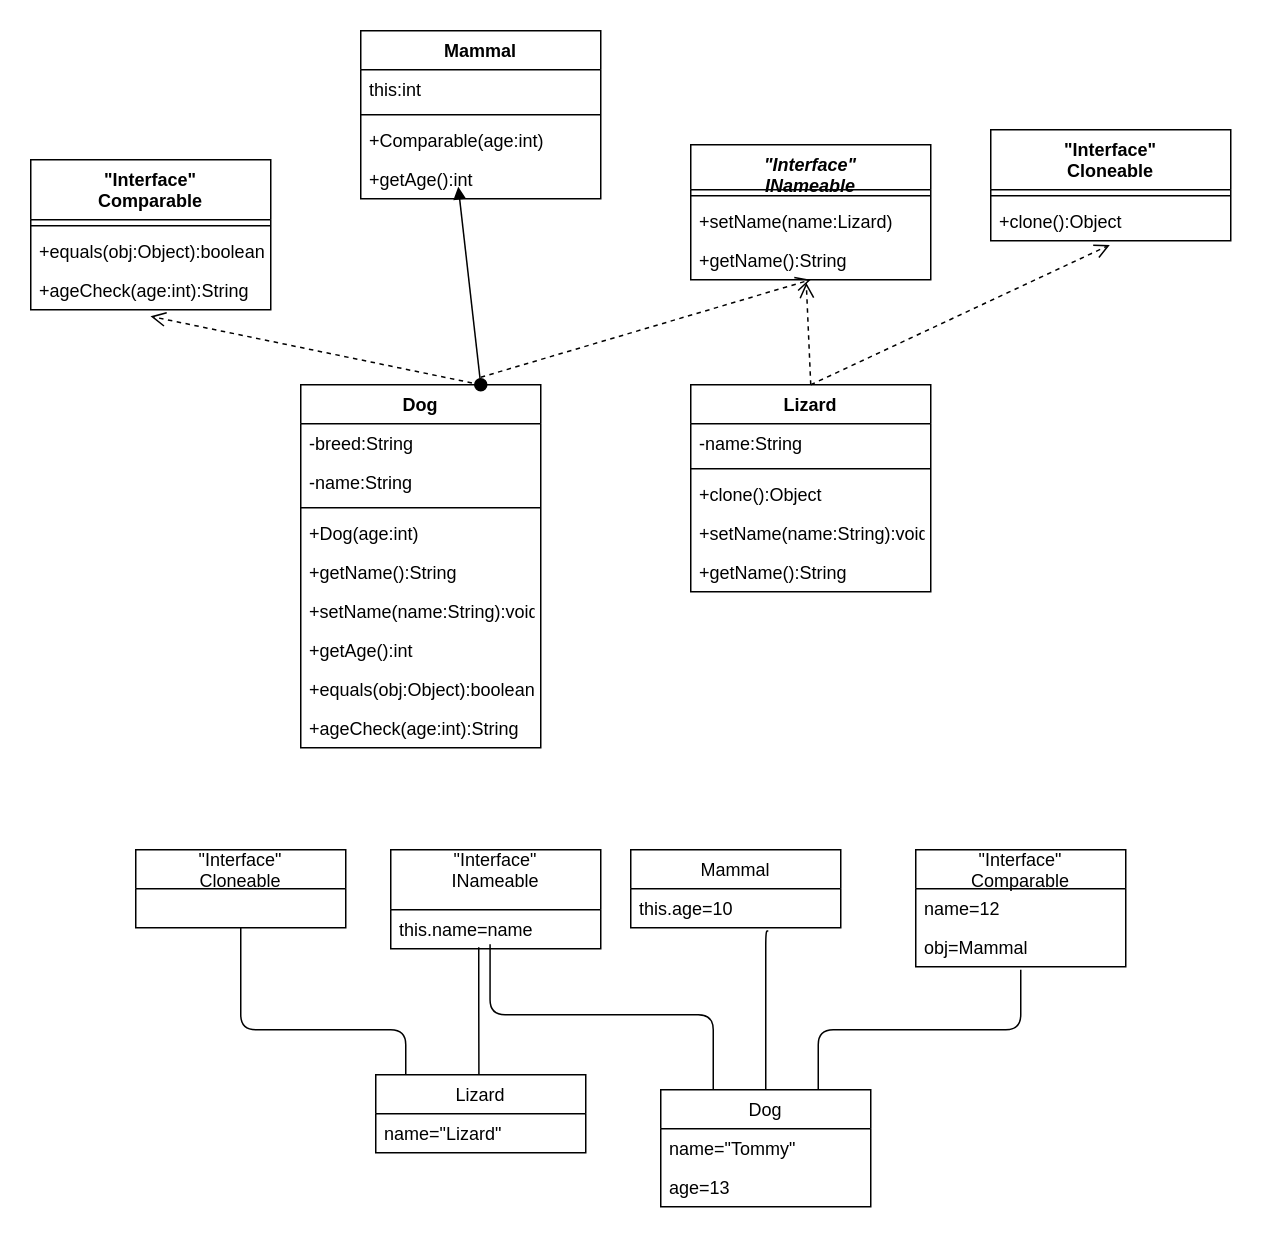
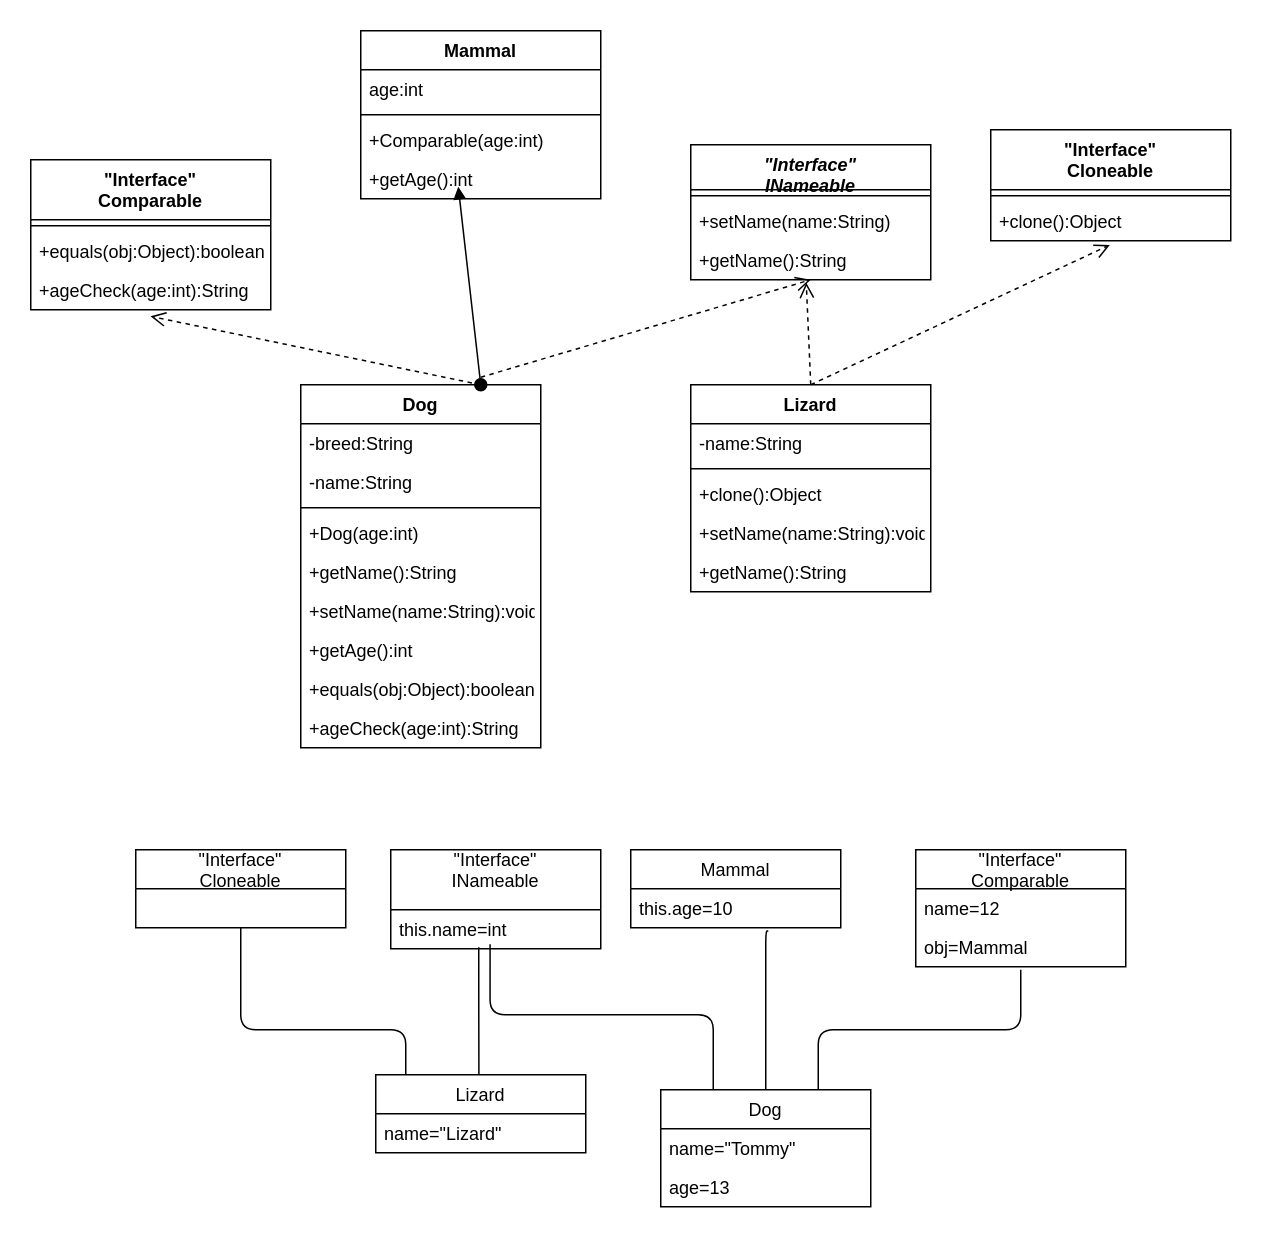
  <mxCell id="0" />
  <mxCell id="1" parent="0" />
  <mxCell id="2" value="&quot;Interface&quot;&#10;INameable&#10;" style="swimlane;fontStyle=3;align=center;verticalAlign=top;childLayout=stackLayout;horizontal=1;startSize=30;horizontalStack=0;resizeParent=1;resizeParentMax=0;resizeLast=0;collapsible=1;marginBottom=0;" parent="1" vertex="1"><mxGeometry x="460" y="96" width="160" height="90" as="geometry" /></mxCell>
  <mxCell id="3" value="" style="line;strokeWidth=1;fillColor=none;align=left;verticalAlign=middle;spacingTop=-1;spacingLeft=3;spacingRight=3;rotatable=0;labelPosition=right;points=[];portConstraint=eastwest;" parent="2" vertex="1"><mxGeometry y="30" width="160" height="8" as="geometry" /></mxCell>
- <mxCell id="4" value="+setName(name:Lizard)" style="text;strokeColor=none;fillColor=none;align=left;verticalAlign=top;spacingLeft=4;spacingRight=4;overflow=hidden;rotatable=0;points=[[0,0.5],[1,0.5]];portConstraint=eastwest;" parent="2" vertex="1"><mxGeometry y="38" width="160" height="26" as="geometry" /></mxCell>
+ <mxCell id="4" value="+setName(name:String)" style="text;strokeColor=none;fillColor=none;align=left;verticalAlign=top;spacingLeft=4;spacingRight=4;overflow=hidden;rotatable=0;points=[[0,0.5],[1,0.5]];portConstraint=eastwest;" parent="2" vertex="1"><mxGeometry y="38" width="160" height="26" as="geometry" /></mxCell>
  <mxCell id="5" value="+getName():String" style="text;strokeColor=none;fillColor=none;align=left;verticalAlign=top;spacingLeft=4;spacingRight=4;overflow=hidden;rotatable=0;points=[[0,0.5],[1,0.5]];portConstraint=eastwest;" parent="2" vertex="1"><mxGeometry y="64" width="160" height="26" as="geometry" /></mxCell>
  <mxCell id="6" value="Dog" style="swimlane;fontStyle=1;align=center;verticalAlign=top;childLayout=stackLayout;horizontal=1;startSize=26;horizontalStack=0;resizeParent=1;resizeParentMax=0;resizeLast=0;collapsible=1;marginBottom=0;" parent="1" vertex="1"><mxGeometry x="200" y="256" width="160" height="242" as="geometry" /></mxCell>
  <mxCell id="7" value="-breed:String" style="text;strokeColor=none;fillColor=none;align=left;verticalAlign=top;spacingLeft=4;spacingRight=4;overflow=hidden;rotatable=0;points=[[0,0.5],[1,0.5]];portConstraint=eastwest;" vertex="1" parent="6"><mxGeometry y="26" width="160" height="26" as="geometry" /></mxCell>
  <mxCell id="8" value="-name:String" style="text;strokeColor=none;fillColor=none;align=left;verticalAlign=top;spacingLeft=4;spacingRight=4;overflow=hidden;rotatable=0;points=[[0,0.5],[1,0.5]];portConstraint=eastwest;" parent="6" vertex="1"><mxGeometry y="52" width="160" height="26" as="geometry" /></mxCell>
  <mxCell id="9" value="" style="line;strokeWidth=1;fillColor=none;align=left;verticalAlign=middle;spacingTop=-1;spacingLeft=3;spacingRight=3;rotatable=0;labelPosition=right;points=[];portConstraint=eastwest;" parent="6" vertex="1"><mxGeometry y="78" width="160" height="8" as="geometry" /></mxCell>
  <mxCell id="10" value="+Dog(age:int)" style="text;strokeColor=none;fillColor=none;align=left;verticalAlign=top;spacingLeft=4;spacingRight=4;overflow=hidden;rotatable=0;points=[[0,0.5],[1,0.5]];portConstraint=eastwest;" vertex="1" parent="6"><mxGeometry y="86" width="160" height="26" as="geometry" /></mxCell>
  <mxCell id="11" value="+getName():String" style="text;strokeColor=none;fillColor=none;align=left;verticalAlign=top;spacingLeft=4;spacingRight=4;overflow=hidden;rotatable=0;points=[[0,0.5],[1,0.5]];portConstraint=eastwest;" vertex="1" parent="6"><mxGeometry y="112" width="160" height="26" as="geometry" /></mxCell>
  <mxCell id="12" value="+setName(name:String):void" style="text;strokeColor=none;fillColor=none;align=left;verticalAlign=top;spacingLeft=4;spacingRight=4;overflow=hidden;rotatable=0;points=[[0,0.5],[1,0.5]];portConstraint=eastwest;" vertex="1" parent="6"><mxGeometry y="138" width="160" height="26" as="geometry" /></mxCell>
  <mxCell id="13" value="+getAge():int" style="text;strokeColor=none;fillColor=none;align=left;verticalAlign=top;spacingLeft=4;spacingRight=4;overflow=hidden;rotatable=0;points=[[0,0.5],[1,0.5]];portConstraint=eastwest;" vertex="1" parent="6"><mxGeometry y="164" width="160" height="26" as="geometry" /></mxCell>
  <mxCell id="14" value="+equals(obj:Object):boolean" style="text;strokeColor=none;fillColor=none;align=left;verticalAlign=top;spacingLeft=4;spacingRight=4;overflow=hidden;rotatable=0;points=[[0,0.5],[1,0.5]];portConstraint=eastwest;" vertex="1" parent="6"><mxGeometry y="190" width="160" height="26" as="geometry" /></mxCell>
  <mxCell id="15" value="+ageCheck(age:int):String" style="text;strokeColor=none;fillColor=none;align=left;verticalAlign=top;spacingLeft=4;spacingRight=4;overflow=hidden;rotatable=0;points=[[0,0.5],[1,0.5]];portConstraint=eastwest;" parent="6" vertex="1"><mxGeometry y="216" width="160" height="26" as="geometry" /></mxCell>
  <mxCell id="16" value="Lizard" style="swimlane;fontStyle=1;align=center;verticalAlign=top;childLayout=stackLayout;horizontal=1;startSize=26;horizontalStack=0;resizeParent=1;resizeParentMax=0;resizeLast=0;collapsible=1;marginBottom=0;" parent="1" vertex="1"><mxGeometry x="460" y="256" width="160" height="138" as="geometry" /></mxCell>
  <mxCell id="17" value="-name:String" style="text;strokeColor=none;fillColor=none;align=left;verticalAlign=top;spacingLeft=4;spacingRight=4;overflow=hidden;rotatable=0;points=[[0,0.5],[1,0.5]];portConstraint=eastwest;" parent="16" vertex="1"><mxGeometry y="26" width="160" height="26" as="geometry" /></mxCell>
  <mxCell id="18" value="" style="line;strokeWidth=1;fillColor=none;align=left;verticalAlign=middle;spacingTop=-1;spacingLeft=3;spacingRight=3;rotatable=0;labelPosition=right;points=[];portConstraint=eastwest;" parent="16" vertex="1"><mxGeometry y="52" width="160" height="8" as="geometry" /></mxCell>
  <mxCell id="19" value="+clone():Object" style="text;strokeColor=none;fillColor=none;align=left;verticalAlign=top;spacingLeft=4;spacingRight=4;overflow=hidden;rotatable=0;points=[[0,0.5],[1,0.5]];portConstraint=eastwest;" parent="16" vertex="1"><mxGeometry y="60" width="160" height="26" as="geometry" /></mxCell>
  <mxCell id="20" value="+setName(name:String):void" style="text;strokeColor=none;fillColor=none;align=left;verticalAlign=top;spacingLeft=4;spacingRight=4;overflow=hidden;rotatable=0;points=[[0,0.5],[1,0.5]];portConstraint=eastwest;" vertex="1" parent="16"><mxGeometry y="86" width="160" height="26" as="geometry" /></mxCell>
  <mxCell id="21" value="+getName():String" style="text;strokeColor=none;fillColor=none;align=left;verticalAlign=top;spacingLeft=4;spacingRight=4;overflow=hidden;rotatable=0;points=[[0,0.5],[1,0.5]];portConstraint=eastwest;" vertex="1" parent="16"><mxGeometry y="112" width="160" height="26" as="geometry" /></mxCell>
  <mxCell id="22" value="&quot;Interface&quot;&#10;Comparable" style="swimlane;fontStyle=1;align=center;verticalAlign=top;childLayout=stackLayout;horizontal=1;startSize=40;horizontalStack=0;resizeParent=1;resizeParentMax=0;resizeLast=0;collapsible=1;marginBottom=0;" parent="1" vertex="1"><mxGeometry x="20" y="106" width="160" height="100" as="geometry" /></mxCell>
  <mxCell id="23" value="" style="line;strokeWidth=1;fillColor=none;align=left;verticalAlign=middle;spacingTop=-1;spacingLeft=3;spacingRight=3;rotatable=0;labelPosition=right;points=[];portConstraint=eastwest;" parent="22" vertex="1"><mxGeometry y="40" width="160" height="8" as="geometry" /></mxCell>
  <mxCell id="24" value="+equals(obj:Object):boolean" style="text;strokeColor=none;fillColor=none;align=left;verticalAlign=top;spacingLeft=4;spacingRight=4;overflow=hidden;rotatable=0;points=[[0,0.5],[1,0.5]];portConstraint=eastwest;" vertex="1" parent="22"><mxGeometry y="48" width="160" height="26" as="geometry" /></mxCell>
  <mxCell id="25" value="+ageCheck(age:int):String" style="text;strokeColor=none;fillColor=none;align=left;verticalAlign=top;spacingLeft=4;spacingRight=4;overflow=hidden;rotatable=0;points=[[0,0.5],[1,0.5]];portConstraint=eastwest;" parent="22" vertex="1"><mxGeometry y="74" width="160" height="26" as="geometry" /></mxCell>
  <mxCell id="26" value="&quot;Interface&quot;&#10;Cloneable" style="swimlane;fontStyle=1;align=center;verticalAlign=top;childLayout=stackLayout;horizontal=1;startSize=40;horizontalStack=0;resizeParent=1;resizeParentMax=0;resizeLast=0;collapsible=1;marginBottom=0;" parent="1" vertex="1"><mxGeometry x="660" y="86" width="160" height="74" as="geometry" /></mxCell>
  <mxCell id="27" value="" style="line;strokeWidth=1;fillColor=none;align=left;verticalAlign=middle;spacingTop=-1;spacingLeft=3;spacingRight=3;rotatable=0;labelPosition=right;points=[];portConstraint=eastwest;" parent="26" vertex="1"><mxGeometry y="40" width="160" height="8" as="geometry" /></mxCell>
  <mxCell id="28" value="+clone():Object" style="text;strokeColor=none;fillColor=none;align=left;verticalAlign=top;spacingLeft=4;spacingRight=4;overflow=hidden;rotatable=0;points=[[0,0.5],[1,0.5]];portConstraint=eastwest;" parent="26" vertex="1"><mxGeometry y="48" width="160" height="26" as="geometry" /></mxCell>
  <mxCell id="29" value="" style="html=1;verticalAlign=bottom;startArrow=oval;startFill=1;endArrow=block;startSize=8;entryX=0.5;entryY=1;entryDx=0;entryDy=0;exitX=0.75;exitY=0;exitDx=0;exitDy=0;" parent="1" source="6" edge="1"><mxGeometry width="60" relative="1" as="geometry"><mxPoint x="230" y="246" as="sourcePoint" /><mxPoint x="305" y="124" as="targetPoint" /><Array as="points" /></mxGeometry></mxCell>
  <mxCell id="30" value="" style="html=1;verticalAlign=bottom;endArrow=open;dashed=1;endSize=8;exitX=0.5;exitY=0;exitDx=0;exitDy=0;" parent="1" source="16" edge="1"><mxGeometry relative="1" as="geometry"><mxPoint x="520" y="216" as="sourcePoint" /><mxPoint x="537" y="188" as="targetPoint" /></mxGeometry></mxCell>
  <mxCell id="31" value="" style="html=1;verticalAlign=bottom;endArrow=open;dashed=1;endSize=8;" parent="1" edge="1"><mxGeometry relative="1" as="geometry"><mxPoint x="320" y="251" as="sourcePoint" /><mxPoint x="540" y="186" as="targetPoint" /><Array as="points" /></mxGeometry></mxCell>
  <mxCell id="32" value="" style="html=1;verticalAlign=bottom;endArrow=open;dashed=1;endSize=8;exitX=0.75;exitY=0;exitDx=0;exitDy=0;entryX=0.499;entryY=1.169;entryDx=0;entryDy=0;entryPerimeter=0;" parent="1" source="6" target="25" edge="1"><mxGeometry relative="1" as="geometry"><mxPoint x="330" y="253.61" as="sourcePoint" /><mxPoint x="544.24" y="200.81" as="targetPoint" /><Array as="points" /></mxGeometry></mxCell>
  <mxCell id="33" value="" style="html=1;verticalAlign=bottom;endArrow=open;dashed=1;endSize=8;exitX=0.5;exitY=0;exitDx=0;exitDy=0;entryX=0.496;entryY=1.108;entryDx=0;entryDy=0;entryPerimeter=0;" parent="1" target="28" edge="1"><mxGeometry relative="1" as="geometry"><mxPoint x="540" y="256" as="sourcePoint" /><mxPoint x="754.24" y="203.2" as="targetPoint" /><Array as="points" /></mxGeometry></mxCell>
  <mxCell id="34" value="Mammal" style="swimlane;fontStyle=1;align=center;verticalAlign=top;childLayout=stackLayout;horizontal=1;startSize=26;horizontalStack=0;resizeParent=1;resizeParentMax=0;resizeLast=0;collapsible=1;marginBottom=0;" vertex="1" parent="1"><mxGeometry x="240" y="20" width="160" height="112" as="geometry" /></mxCell>
- <mxCell id="35" value="this:int" style="text;strokeColor=none;fillColor=none;align=left;verticalAlign=top;spacingLeft=4;spacingRight=4;overflow=hidden;rotatable=0;points=[[0,0.5],[1,0.5]];portConstraint=eastwest;" vertex="1" parent="34"><mxGeometry y="26" width="160" height="26" as="geometry" /></mxCell>
+ <mxCell id="35" value="age:int" style="text;strokeColor=none;fillColor=none;align=left;verticalAlign=top;spacingLeft=4;spacingRight=4;overflow=hidden;rotatable=0;points=[[0,0.5],[1,0.5]];portConstraint=eastwest;" vertex="1" parent="34"><mxGeometry y="26" width="160" height="26" as="geometry" /></mxCell>
  <mxCell id="36" value="" style="line;strokeWidth=1;fillColor=none;align=left;verticalAlign=middle;spacingTop=-1;spacingLeft=3;spacingRight=3;rotatable=0;labelPosition=right;points=[];portConstraint=eastwest;" vertex="1" parent="34"><mxGeometry y="52" width="160" height="8" as="geometry" /></mxCell>
  <mxCell id="37" value="+Comparable(age:int)" style="text;strokeColor=none;fillColor=none;align=left;verticalAlign=top;spacingLeft=4;spacingRight=4;overflow=hidden;rotatable=0;points=[[0,0.5],[1,0.5]];portConstraint=eastwest;" vertex="1" parent="34"><mxGeometry y="60" width="160" height="26" as="geometry" /></mxCell>
  <mxCell id="38" value="+getAge():int" style="text;strokeColor=none;fillColor=none;align=left;verticalAlign=top;spacingLeft=4;spacingRight=4;overflow=hidden;rotatable=0;points=[[0,0.5],[1,0.5]];portConstraint=eastwest;" vertex="1" parent="34"><mxGeometry y="86" width="160" height="26" as="geometry" /></mxCell>
  <mxCell id="39" value="&quot;Interface&quot;&#10;Comparable" style="swimlane;fontStyle=0;childLayout=stackLayout;horizontal=1;startSize=26;fillColor=none;horizontalStack=0;resizeParent=1;resizeParentMax=0;resizeLast=0;collapsible=1;marginBottom=0;" vertex="1" parent="1"><mxGeometry x="610" y="566" width="140" height="78" as="geometry" /></mxCell>
  <mxCell id="40" value="name=12" style="text;strokeColor=none;fillColor=none;align=left;verticalAlign=top;spacingLeft=4;spacingRight=4;overflow=hidden;rotatable=0;points=[[0,0.5],[1,0.5]];portConstraint=eastwest;" vertex="1" parent="39"><mxGeometry y="26" width="140" height="26" as="geometry" /></mxCell>
  <mxCell id="41" value="obj=Mammal" style="text;strokeColor=none;fillColor=none;align=left;verticalAlign=top;spacingLeft=4;spacingRight=4;overflow=hidden;rotatable=0;points=[[0,0.5],[1,0.5]];portConstraint=eastwest;" vertex="1" parent="39"><mxGeometry y="52" width="140" height="26" as="geometry" /></mxCell>
  <mxCell id="42" value="Mammal" style="swimlane;fontStyle=0;childLayout=stackLayout;horizontal=1;startSize=26;fillColor=none;horizontalStack=0;resizeParent=1;resizeParentMax=0;resizeLast=0;collapsible=1;marginBottom=0;" vertex="1" parent="1"><mxGeometry x="420" y="566" width="140" height="52" as="geometry" /></mxCell>
  <mxCell id="43" value="this.age=10" style="text;strokeColor=none;fillColor=none;align=left;verticalAlign=top;spacingLeft=4;spacingRight=4;overflow=hidden;rotatable=0;points=[[0,0.5],[1,0.5]];portConstraint=eastwest;" vertex="1" parent="42"><mxGeometry y="26" width="140" height="26" as="geometry" /></mxCell>
  <mxCell id="44" value="Dog" style="swimlane;fontStyle=0;childLayout=stackLayout;horizontal=1;startSize=26;fillColor=none;horizontalStack=0;resizeParent=1;resizeParentMax=0;resizeLast=0;collapsible=1;marginBottom=0;" vertex="1" parent="1"><mxGeometry x="440" y="726" width="140" height="78" as="geometry" /></mxCell>
  <mxCell id="45" value="name=&quot;Tommy&quot;" style="text;strokeColor=none;fillColor=none;align=left;verticalAlign=top;spacingLeft=4;spacingRight=4;overflow=hidden;rotatable=0;points=[[0,0.5],[1,0.5]];portConstraint=eastwest;" vertex="1" parent="44"><mxGeometry y="26" width="140" height="26" as="geometry" /></mxCell>
  <mxCell id="46" value="age=13" style="text;strokeColor=none;fillColor=none;align=left;verticalAlign=top;spacingLeft=4;spacingRight=4;overflow=hidden;rotatable=0;points=[[0,0.5],[1,0.5]];portConstraint=eastwest;" vertex="1" parent="44"><mxGeometry y="52" width="140" height="26" as="geometry" /></mxCell>
  <mxCell id="47" value="Lizard" style="swimlane;fontStyle=0;childLayout=stackLayout;horizontal=1;startSize=26;fillColor=none;horizontalStack=0;resizeParent=1;resizeParentMax=0;resizeLast=0;collapsible=1;marginBottom=0;" vertex="1" parent="1"><mxGeometry x="250" y="716" width="140" height="52" as="geometry" /></mxCell>
  <mxCell id="48" value="name=&quot;Lizard&quot;" style="text;strokeColor=none;fillColor=none;align=left;verticalAlign=top;spacingLeft=4;spacingRight=4;overflow=hidden;rotatable=0;points=[[0,0.5],[1,0.5]];portConstraint=eastwest;" vertex="1" parent="47"><mxGeometry y="26" width="140" height="26" as="geometry" /></mxCell>
  <mxCell id="49" value="&quot;Interface&quot;&#10;INameable&#10;" style="swimlane;fontStyle=0;childLayout=stackLayout;horizontal=1;startSize=40;fillColor=none;horizontalStack=0;resizeParent=1;resizeParentMax=0;resizeLast=0;collapsible=1;marginBottom=0;" vertex="1" parent="1"><mxGeometry x="260" y="566" width="140" height="66" as="geometry" /></mxCell>
- <mxCell id="50" value="this.name=name" style="text;strokeColor=none;fillColor=none;align=left;verticalAlign=top;spacingLeft=4;spacingRight=4;overflow=hidden;rotatable=0;points=[[0,0.5],[1,0.5]];portConstraint=eastwest;" vertex="1" parent="49"><mxGeometry y="40" width="140" height="26" as="geometry" /></mxCell>
+ <mxCell id="50" value="this.name=int" style="text;strokeColor=none;fillColor=none;align=left;verticalAlign=top;spacingLeft=4;spacingRight=4;overflow=hidden;rotatable=0;points=[[0,0.5],[1,0.5]];portConstraint=eastwest;" vertex="1" parent="49"><mxGeometry y="40" width="140" height="26" as="geometry" /></mxCell>
  <mxCell id="51" value="&quot;Interface&quot;&#10;Cloneable" style="swimlane;fontStyle=0;childLayout=stackLayout;horizontal=1;startSize=26;fillColor=none;horizontalStack=0;resizeParent=1;resizeParentMax=0;resizeLast=0;collapsible=1;marginBottom=0;" vertex="1" parent="1"><mxGeometry x="90" y="566" width="140" height="52" as="geometry" /></mxCell>
  <mxCell id="52" value="" style="endArrow=none;html=1;edgeStyle=orthogonalEdgeStyle;entryX=0.5;entryY=0;entryDx=0;entryDy=0;exitX=0.655;exitY=1.086;exitDx=0;exitDy=0;exitPerimeter=0;" edge="1" parent="1" source="43" target="44"><mxGeometry relative="1" as="geometry"><mxPoint x="510" y="642" as="sourcePoint" /><mxPoint x="510" y="676" as="targetPoint" /><Array as="points"><mxPoint x="510" y="620" /></Array></mxGeometry></mxCell>
  <mxCell id="53" value="" style="endArrow=none;html=1;edgeStyle=orthogonalEdgeStyle;entryX=0.25;entryY=0;entryDx=0;entryDy=0;exitX=0.473;exitY=1.041;exitDx=0;exitDy=0;exitPerimeter=0;" edge="1" parent="1" target="44"><mxGeometry relative="1" as="geometry"><mxPoint x="326.22" y="629.066" as="sourcePoint" /><mxPoint x="420" y="676" as="targetPoint" /><Array as="points"><mxPoint x="326" y="676" /><mxPoint x="475" y="676" /></Array></mxGeometry></mxCell>
  <mxCell id="54" value="" style="endArrow=none;html=1;edgeStyle=orthogonalEdgeStyle;entryX=0.25;entryY=0;entryDx=0;entryDy=0;exitX=0.419;exitY=1.113;exitDx=0;exitDy=0;exitPerimeter=0;" edge="1" parent="1"><mxGeometry relative="1" as="geometry"><mxPoint x="318.66" y="630.938" as="sourcePoint" /><mxPoint x="318.78" y="716" as="targetPoint" /><Array as="points"><mxPoint x="319" y="685" /><mxPoint x="319" y="685" /></Array></mxGeometry></mxCell>
  <mxCell id="55" value="" style="endArrow=none;html=1;edgeStyle=orthogonalEdgeStyle;exitX=0.5;exitY=1;exitDx=0;exitDy=0;" edge="1" parent="1" source="51"><mxGeometry relative="1" as="geometry"><mxPoint x="160" y="656" as="sourcePoint" /><mxPoint x="270" y="716" as="targetPoint" /><Array as="points"><mxPoint x="160" y="686" /><mxPoint x="270" y="686" /><mxPoint x="270" y="716" /></Array></mxGeometry></mxCell>
  <mxCell id="56" value="" style="endArrow=none;html=1;edgeStyle=orthogonalEdgeStyle;exitX=0.75;exitY=0;exitDx=0;exitDy=0;" edge="1" parent="1" source="44"><mxGeometry relative="1" as="geometry"><mxPoint x="390" y="676" as="sourcePoint" /><mxPoint x="680" y="646" as="targetPoint" /><Array as="points"><mxPoint x="545" y="686" /><mxPoint x="680" y="686" /><mxPoint x="680" y="648" /></Array></mxGeometry></mxCell>
